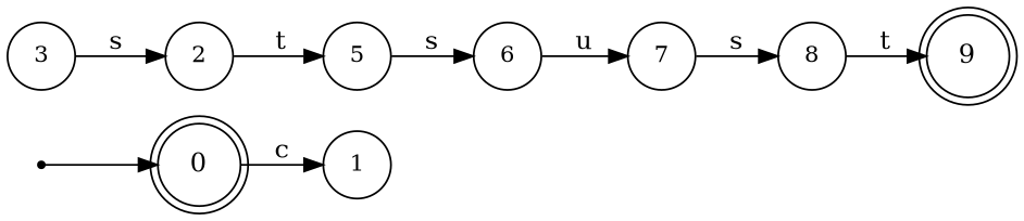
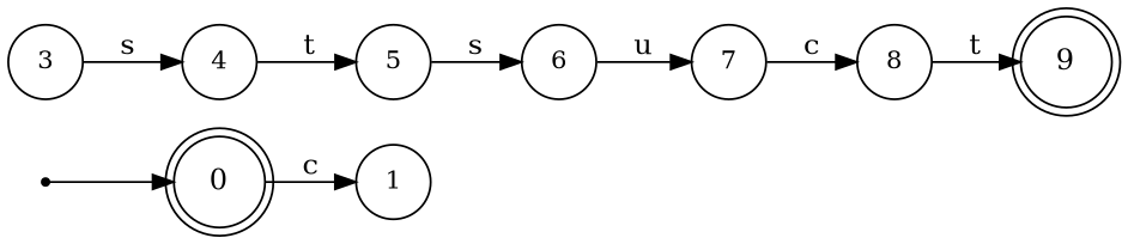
  digraph {
    rankdir=LR
    node [fontsize=12 shape=circle]
    n1 [fontsize=14 label=0 shape=doublecircle]
    n2 [label=1]
    n3 [label=3]
-   n4 [label=2]
+   n4 [label=4]
    n5 [label=5]
    n6 [label=6]
    n7 [label=7]
    n8 [label=8]
    n9 [fontsize=14 label=9 shape=doublecircle]
    n10 [fontsize=14 label=9 shape=point]
    n1 -> n2 [label=c]
    n3 -> n4 [label=s]
    n4 -> n5 [label=t]
    n5 -> n6 [label=s]
    n6 -> n7 [label=u]
-   n7 -> n8 [label=s]
+   n7 -> n8 [label=c]
    n8 -> n9 [label=t]
    n10 -> n1
  }
